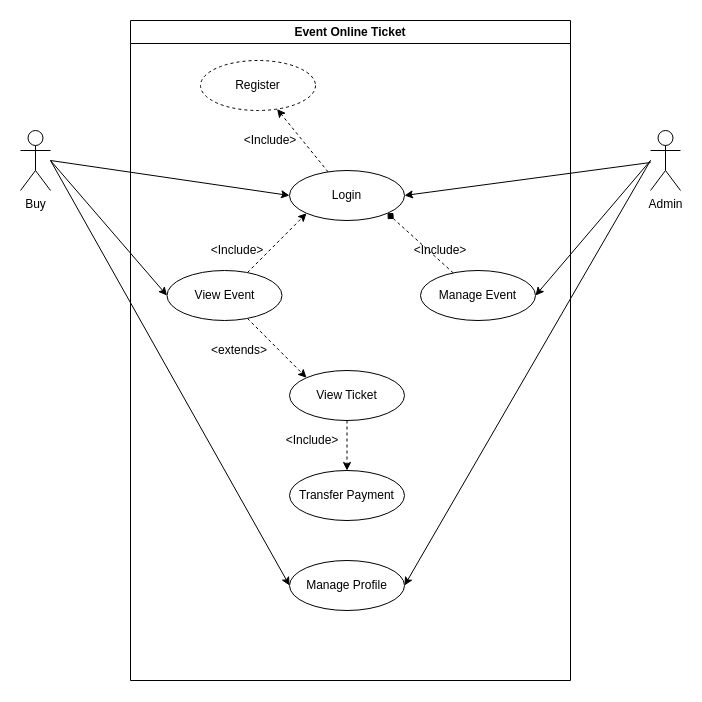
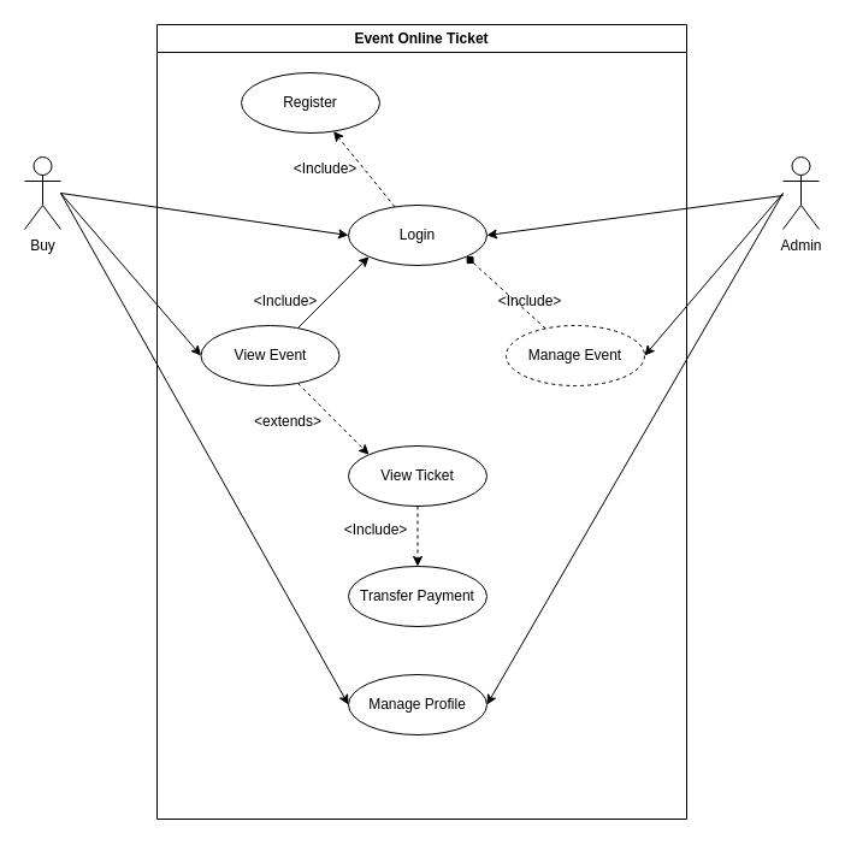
  <mxCell id="0" />
  <mxCell id="1" parent="0" />
  <mxCell id="2" value="Event Online Ticket" style="swimlane;whiteSpace=wrap;html=1;" parent="1" vertex="1"><mxGeometry x="130" y="20" width="440" height="660" as="geometry" /></mxCell>
  <mxCell id="3" value="" style="rounded=0;orthogonalLoop=1;jettySize=auto;html=1;dashed=1;" parent="2" source="4" target="15" edge="1"><mxGeometry relative="1" as="geometry" /></mxCell>
  <mxCell id="4" value="Login" style="ellipse;whiteSpace=wrap;html=1;" parent="2" vertex="1"><mxGeometry x="159" y="150" width="115" height="50" as="geometry" /></mxCell>
- <mxCell id="5" value="" style="rounded=0;orthogonalLoop=1;jettySize=auto;html=1;dashed=1;entryX=0;entryY=1;entryDx=0;entryDy=0;" parent="2" source="7" target="4" edge="1"><mxGeometry relative="1" as="geometry" /></mxCell>
+ <mxCell id="5" value="" style="rounded=0;orthogonalLoop=1;jettySize=auto;html=1;dashed=0;entryX=0;entryY=1;entryDx=0;entryDy=0;" parent="2" source="7" target="4" edge="1"><mxGeometry relative="1" as="geometry" /></mxCell>
  <mxCell id="6" value="" style="rounded=0;orthogonalLoop=1;jettySize=auto;html=1;dashed=1;entryX=0;entryY=0;entryDx=0;entryDy=0;" parent="2" source="7" target="10" edge="1"><mxGeometry relative="1" as="geometry" /></mxCell>
  <mxCell id="7" value="View Event" style="ellipse;whiteSpace=wrap;html=1;" parent="2" vertex="1"><mxGeometry x="36.5" y="250" width="115" height="50" as="geometry" /></mxCell>
  <mxCell id="8" value="&amp;lt;Include&amp;gt;" style="text;html=1;strokeColor=none;fillColor=none;align=center;verticalAlign=middle;whiteSpace=wrap;rounded=0;" parent="2" vertex="1"><mxGeometry x="76.5" y="220" width="60" height="20" as="geometry" /></mxCell>
  <mxCell id="9" style="rounded=0;orthogonalLoop=1;jettySize=auto;html=1;entryX=0.5;entryY=0;entryDx=0;entryDy=0;dashed=1;" parent="2" source="10" target="12" edge="1"><mxGeometry relative="1" as="geometry" /></mxCell>
  <mxCell id="10" value="View Ticket" style="ellipse;whiteSpace=wrap;html=1;" parent="2" vertex="1"><mxGeometry x="159" y="350" width="115" height="50" as="geometry" /></mxCell>
  <mxCell id="11" value="&amp;lt;extends&amp;gt;" style="text;html=1;strokeColor=none;fillColor=none;align=center;verticalAlign=middle;whiteSpace=wrap;rounded=0;" parent="2" vertex="1"><mxGeometry x="79" y="320" width="60" height="20" as="geometry" /></mxCell>
  <mxCell id="12" value="Transfer Payment" style="ellipse;whiteSpace=wrap;html=1;" parent="2" vertex="1"><mxGeometry x="159" y="450" width="115" height="50" as="geometry" /></mxCell>
  <mxCell id="13" value="&amp;lt;Include&amp;gt;" style="text;html=1;strokeColor=none;fillColor=none;align=center;verticalAlign=middle;whiteSpace=wrap;rounded=0;" parent="2" vertex="1"><mxGeometry x="151.5" y="410" width="60" height="20" as="geometry" /></mxCell>
  <mxCell id="14" value="Manage Profile" style="ellipse;whiteSpace=wrap;html=1;" parent="2" vertex="1"><mxGeometry x="159" y="540" width="115" height="50" as="geometry" /></mxCell>
- <mxCell id="15" value="Register" style="ellipse;whiteSpace=wrap;html=1;dashed=1;" parent="2" vertex="1"><mxGeometry x="70" y="40" width="115" height="50" as="geometry" /></mxCell>
+ <mxCell id="15" value="Register" style="ellipse;whiteSpace=wrap;html=1;" parent="2" vertex="1"><mxGeometry x="70" y="40" width="115" height="50" as="geometry" /></mxCell>
  <mxCell id="16" value="&amp;lt;Include&amp;gt;" style="text;html=1;strokeColor=none;fillColor=none;align=center;verticalAlign=middle;whiteSpace=wrap;rounded=0;" parent="2" vertex="1"><mxGeometry x="110" y="110" width="60" height="20" as="geometry" /></mxCell>
  <mxCell id="17" style="edgeStyle=orthogonalEdgeStyle;rounded=0;orthogonalLoop=1;jettySize=auto;html=1;exitX=0.5;exitY=1;exitDx=0;exitDy=0;" parent="2" source="16" target="16" edge="1"><mxGeometry relative="1" as="geometry" /></mxCell>
  <mxCell id="18" style="rounded=0;orthogonalLoop=1;jettySize=auto;html=1;entryX=1;entryY=1;entryDx=0;entryDy=0;dashed=1;endArrow=diamond;" parent="2" source="19" target="4" edge="1"><mxGeometry relative="1" as="geometry" /></mxCell>
- <mxCell id="19" value="Manage Event" style="ellipse;whiteSpace=wrap;html=1;" parent="2" vertex="1"><mxGeometry x="290" y="250" width="115" height="50" as="geometry" /></mxCell>
+ <mxCell id="19" value="Manage Event" style="ellipse;whiteSpace=wrap;html=1;dashed=1;" parent="2" vertex="1"><mxGeometry x="290" y="250" width="115" height="50" as="geometry" /></mxCell>
  <mxCell id="20" value="&amp;lt;Include&amp;gt;" style="text;html=1;strokeColor=none;fillColor=none;align=center;verticalAlign=middle;whiteSpace=wrap;rounded=0;" parent="2" vertex="1"><mxGeometry x="280" y="220" width="60" height="20" as="geometry" /></mxCell>
  <mxCell id="21" style="rounded=0;orthogonalLoop=1;jettySize=auto;html=1;entryX=0;entryY=0.5;entryDx=0;entryDy=0;" parent="1" target="4" edge="1"><mxGeometry relative="1" as="geometry"><mxPoint x="50" y="160" as="sourcePoint" /></mxGeometry></mxCell>
  <mxCell id="22" style="rounded=0;orthogonalLoop=1;jettySize=auto;html=1;entryX=0;entryY=0.5;entryDx=0;entryDy=0;" parent="1" target="7" edge="1"><mxGeometry relative="1" as="geometry"><mxPoint x="50" y="160" as="sourcePoint" /></mxGeometry></mxCell>
  <mxCell id="23" style="rounded=0;orthogonalLoop=1;jettySize=auto;html=1;entryX=0;entryY=0.5;entryDx=0;entryDy=0;" parent="1" target="14" edge="1"><mxGeometry relative="1" as="geometry"><mxPoint x="50" y="160" as="sourcePoint" /></mxGeometry></mxCell>
  <mxCell id="24" value="Buy" style="shape=umlActor;verticalLabelPosition=bottom;verticalAlign=top;html=1;" parent="1" vertex="1"><mxGeometry x="20" y="130" width="30" height="60" as="geometry" /></mxCell>
  <mxCell id="25" style="rounded=0;orthogonalLoop=1;jettySize=auto;html=1;entryX=1;entryY=0.5;entryDx=0;entryDy=0;" parent="1" source="28" target="4" edge="1"><mxGeometry relative="1" as="geometry" /></mxCell>
  <mxCell id="26" style="rounded=0;orthogonalLoop=1;jettySize=auto;html=1;entryX=1;entryY=0.5;entryDx=0;entryDy=0;" parent="1" target="19" edge="1"><mxGeometry relative="1" as="geometry"><mxPoint x="650" y="160" as="sourcePoint" /></mxGeometry></mxCell>
  <mxCell id="27" style="rounded=0;orthogonalLoop=1;jettySize=auto;html=1;entryX=1;entryY=0.5;entryDx=0;entryDy=0;" parent="1" target="14" edge="1"><mxGeometry relative="1" as="geometry"><mxPoint x="650" y="160" as="sourcePoint" /></mxGeometry></mxCell>
  <mxCell id="28" value="Admin" style="shape=umlActor;verticalLabelPosition=bottom;verticalAlign=top;html=1;" parent="1" vertex="1"><mxGeometry x="650" y="130" width="30" height="60" as="geometry" /></mxCell>
